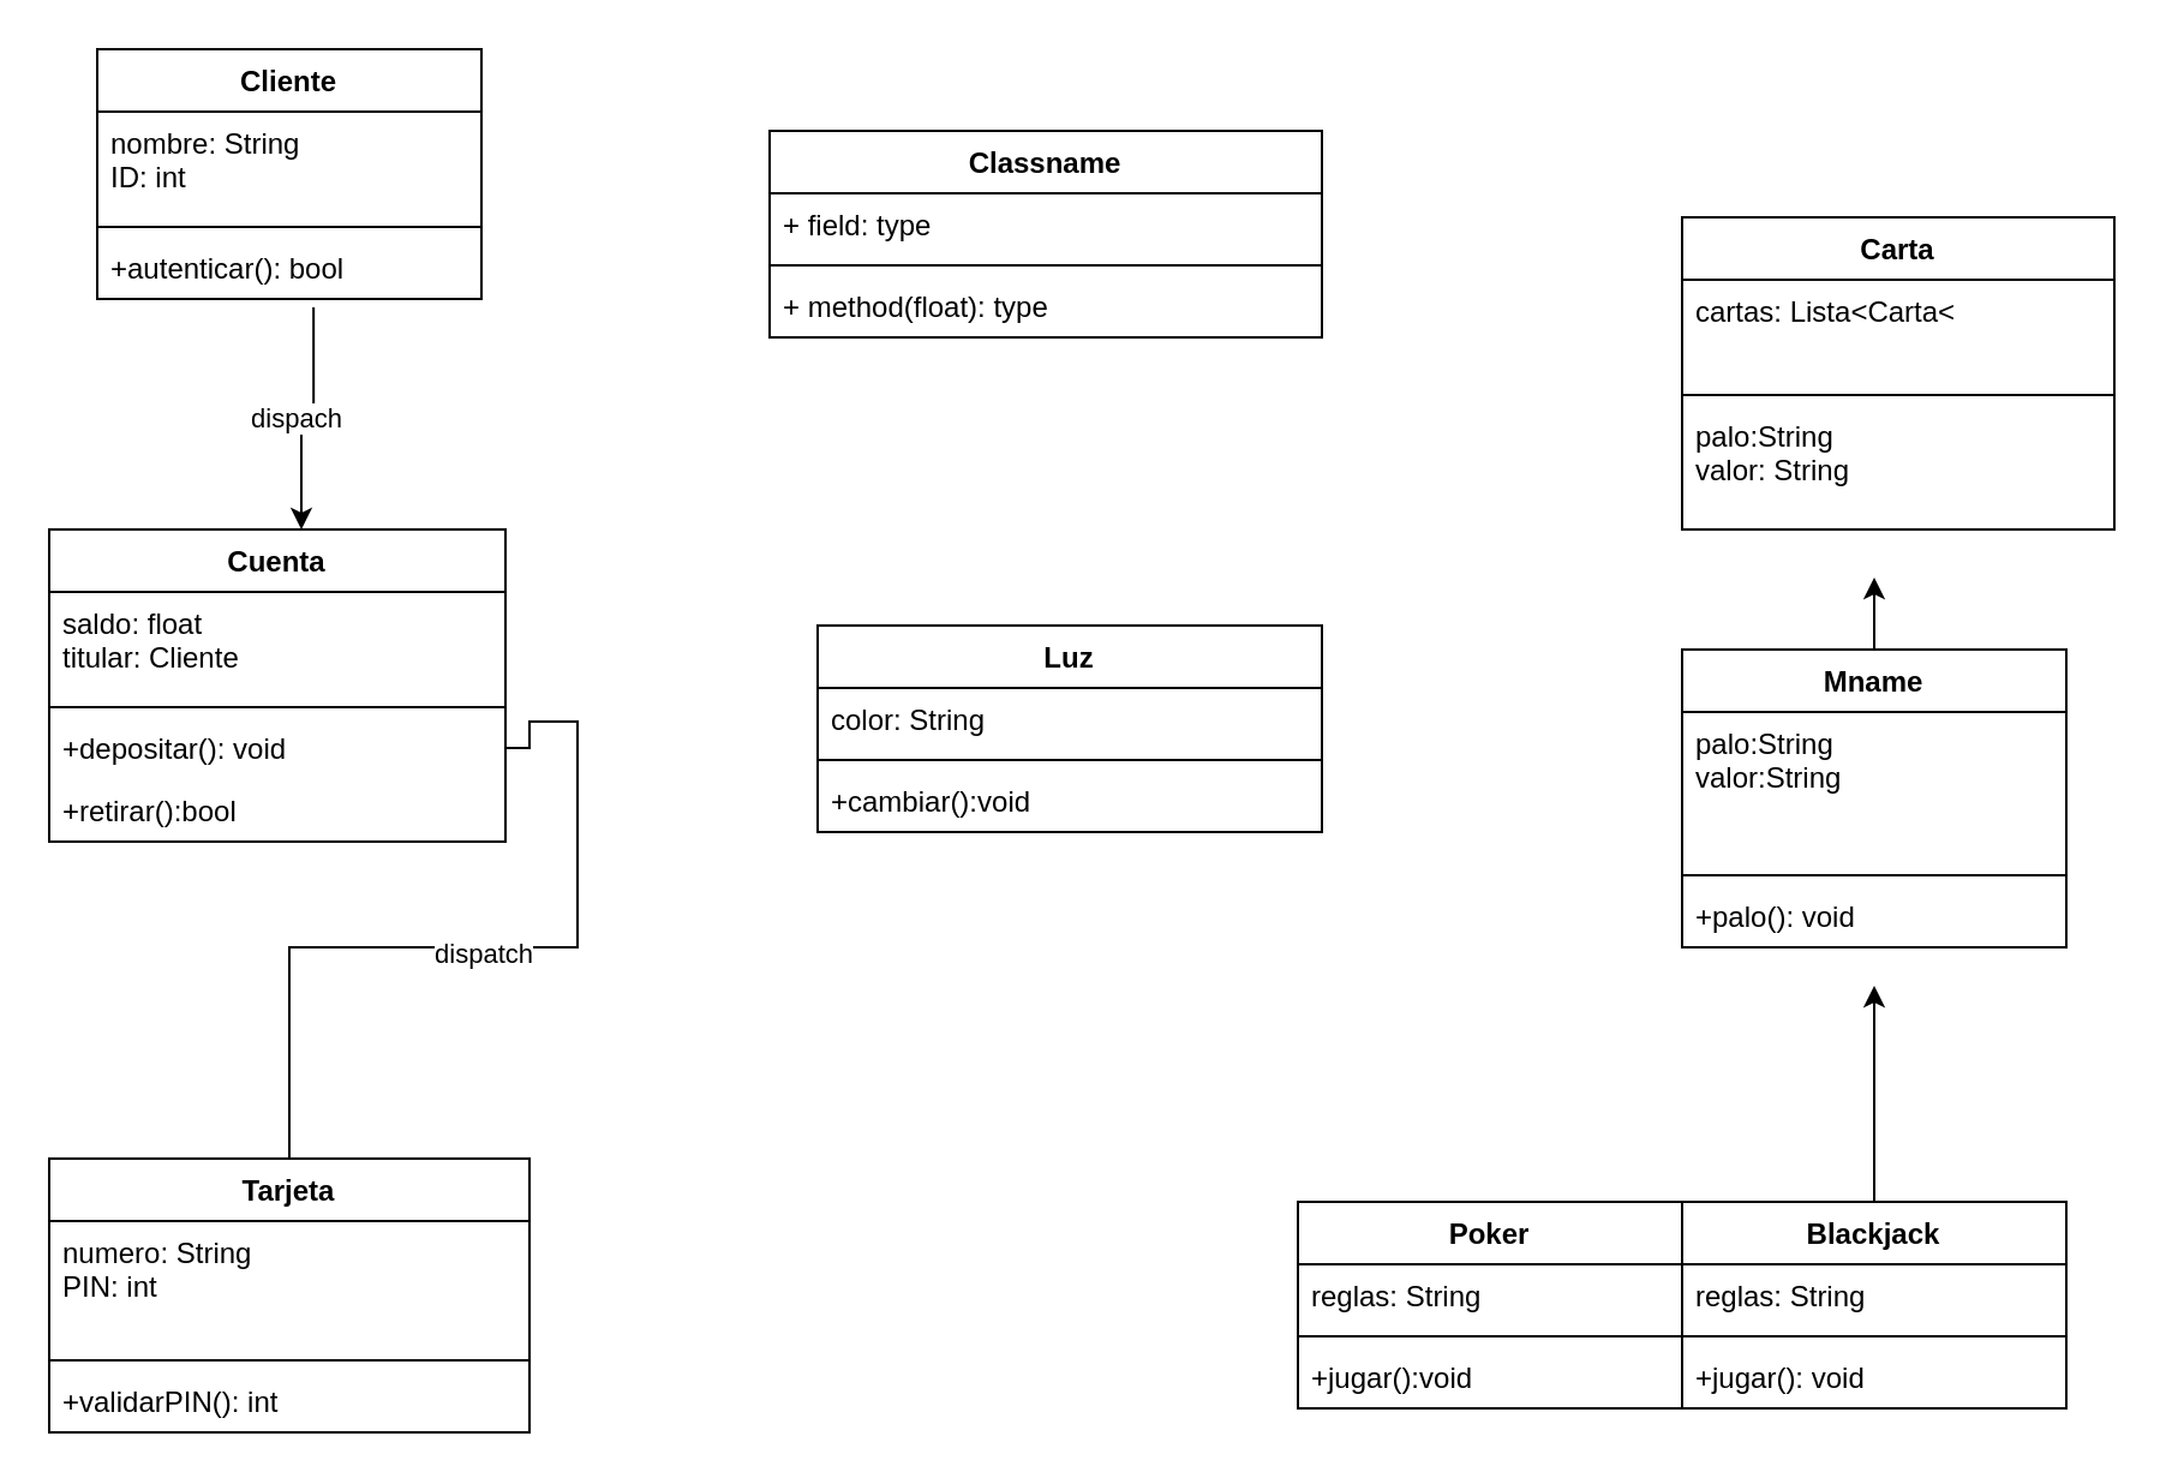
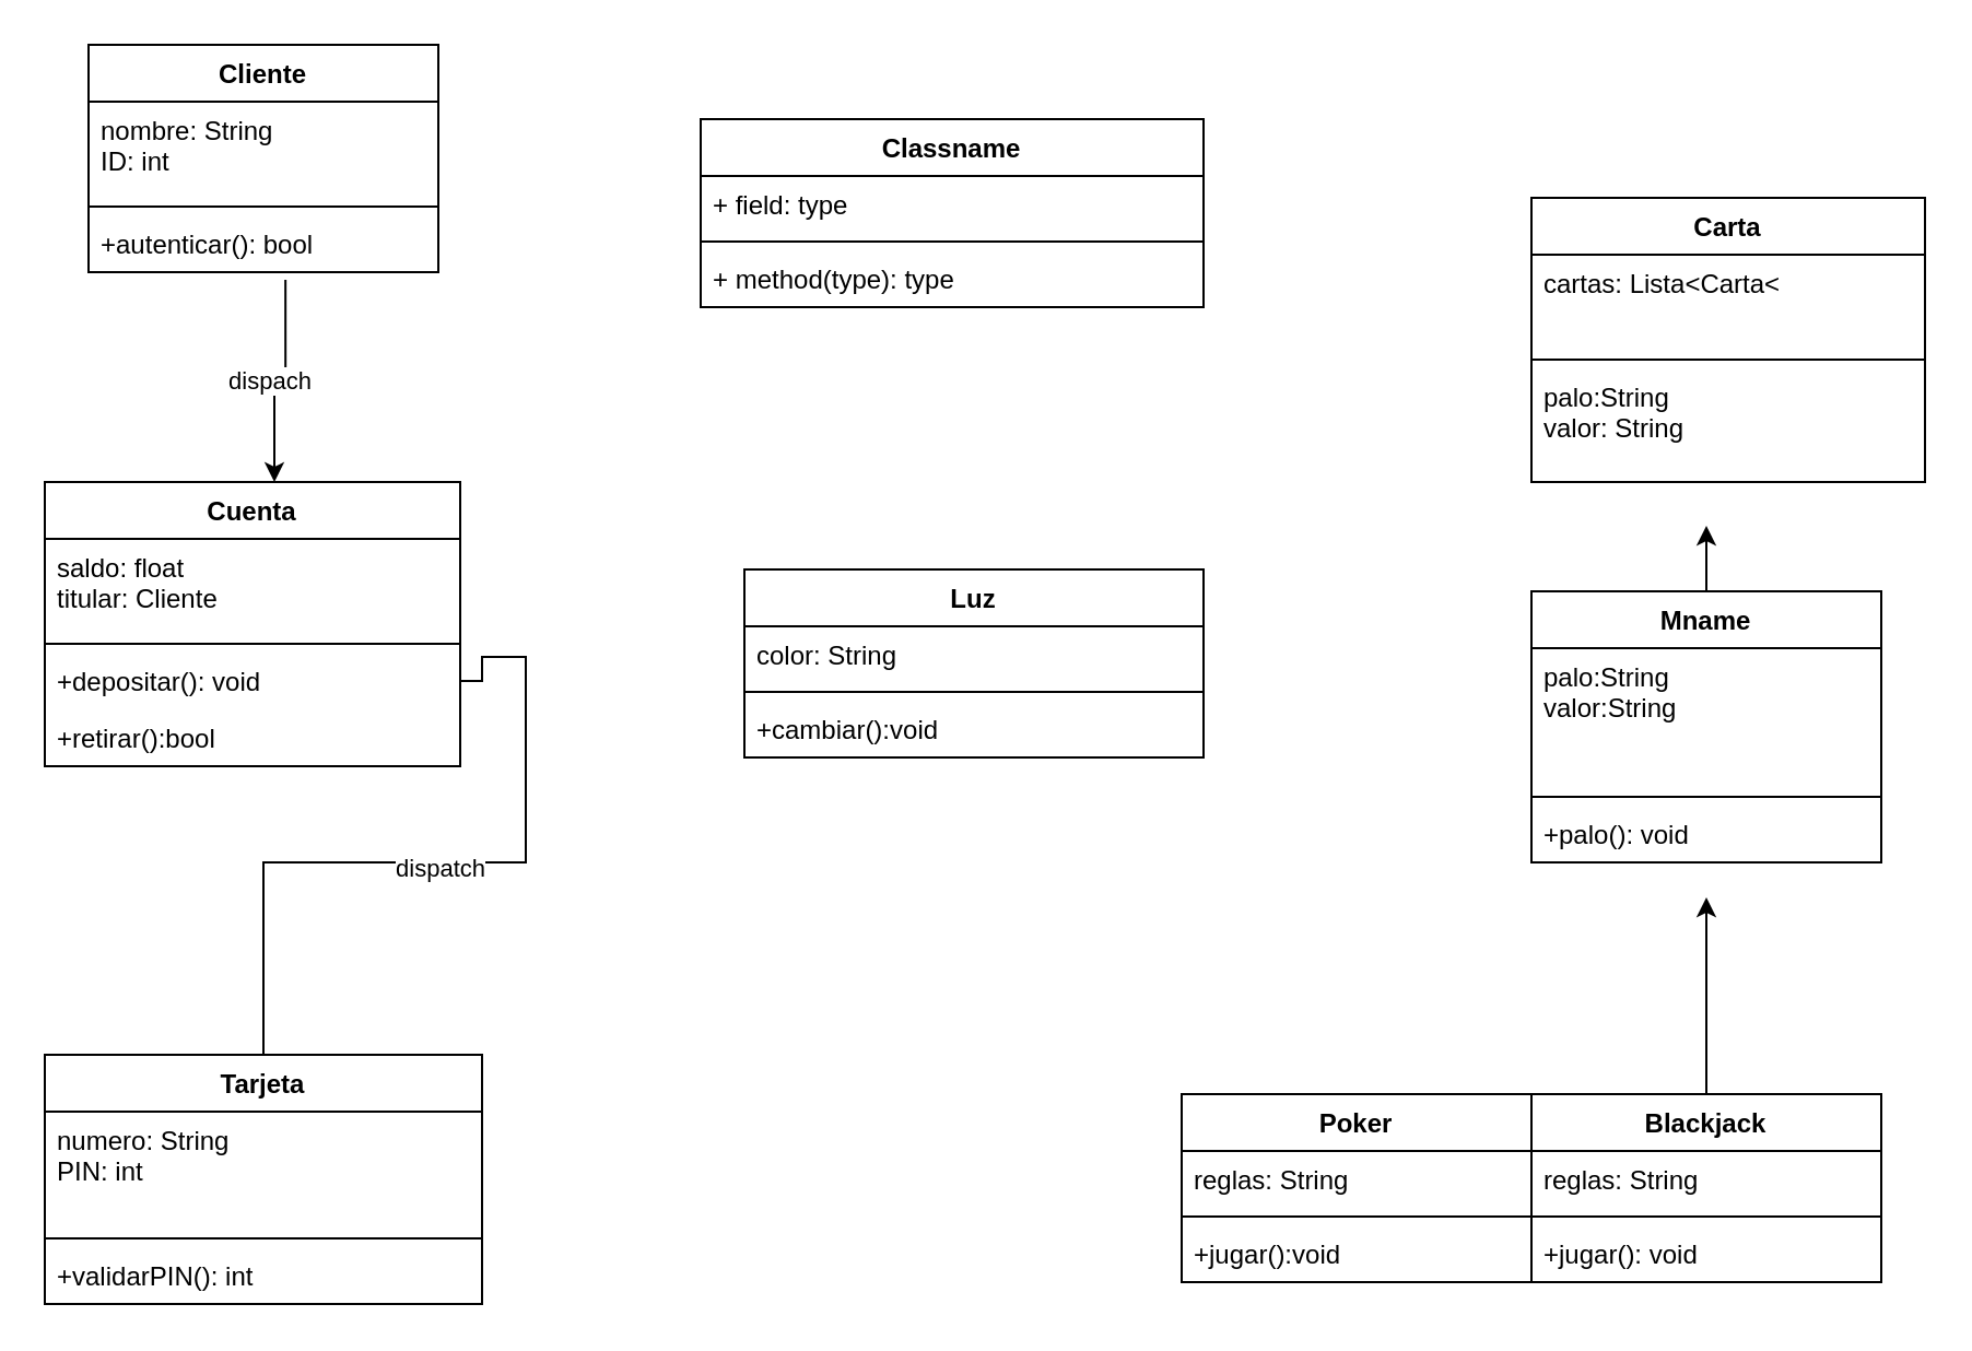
  <mxCell id="0" />
  <mxCell id="1" parent="0" />
  <mxCell id="2" value="Poker" style="swimlane;fontStyle=1;align=center;verticalAlign=top;childLayout=stackLayout;horizontal=1;startSize=26;horizontalStack=0;resizeParent=1;resizeParentMax=0;resizeLast=0;collapsible=1;marginBottom=0;whiteSpace=wrap;html=1;" vertex="1" parent="1"><mxGeometry x="540" y="500" width="160" height="86" as="geometry" /></mxCell>
  <mxCell id="3" value="reglas: String" style="text;strokeColor=none;fillColor=none;align=left;verticalAlign=top;spacingLeft=4;spacingRight=4;overflow=hidden;rotatable=0;points=[[0,0.5],[1,0.5]];portConstraint=eastwest;whiteSpace=wrap;html=1;" vertex="1" parent="2"><mxGeometry y="26" width="160" height="26" as="geometry" /></mxCell>
  <mxCell id="4" value="" style="line;strokeWidth=1;fillColor=none;align=left;verticalAlign=middle;spacingTop=-1;spacingLeft=3;spacingRight=3;rotatable=0;labelPosition=right;points=[];portConstraint=eastwest;strokeColor=inherit;" vertex="1" parent="2"><mxGeometry y="52" width="160" height="8" as="geometry" /></mxCell>
  <mxCell id="5" value="+jugar():void" style="text;strokeColor=none;fillColor=none;align=left;verticalAlign=top;spacingLeft=4;spacingRight=4;overflow=hidden;rotatable=0;points=[[0,0.5],[1,0.5]];portConstraint=eastwest;whiteSpace=wrap;html=1;" vertex="1" parent="2"><mxGeometry y="60" width="160" height="26" as="geometry" /></mxCell>
  <mxCell id="6" value="Carta" style="swimlane;fontStyle=1;align=center;verticalAlign=top;childLayout=stackLayout;horizontal=1;startSize=26;horizontalStack=0;resizeParent=1;resizeParentMax=0;resizeLast=0;collapsible=1;marginBottom=0;whiteSpace=wrap;html=1;" vertex="1" parent="1"><mxGeometry x="700" y="90" width="180" height="130" as="geometry" /></mxCell>
  <mxCell id="7" value="cartas: Lista&amp;lt;Carta&amp;lt;" style="text;strokeColor=none;fillColor=none;align=left;verticalAlign=top;spacingLeft=4;spacingRight=4;overflow=hidden;rotatable=0;points=[[0,0.5],[1,0.5]];portConstraint=eastwest;whiteSpace=wrap;html=1;" vertex="1" parent="6"><mxGeometry y="26" width="180" height="44" as="geometry" /></mxCell>
  <mxCell id="8" value="" style="line;strokeWidth=1;fillColor=none;align=left;verticalAlign=middle;spacingTop=-1;spacingLeft=3;spacingRight=3;rotatable=0;labelPosition=right;points=[];portConstraint=eastwest;strokeColor=inherit;" vertex="1" parent="6"><mxGeometry y="70" width="180" height="8" as="geometry" /></mxCell>
  <mxCell id="9" value="palo:String&lt;div&gt;valor: String&lt;/div&gt;" style="text;strokeColor=none;fillColor=none;align=left;verticalAlign=top;spacingLeft=4;spacingRight=4;overflow=hidden;rotatable=0;points=[[0,0.5],[1,0.5]];portConstraint=eastwest;whiteSpace=wrap;html=1;" vertex="1" parent="6"><mxGeometry y="78" width="180" height="52" as="geometry" /></mxCell>
  <mxCell id="10" value="Tarjeta" style="swimlane;fontStyle=1;align=center;verticalAlign=top;childLayout=stackLayout;horizontal=1;startSize=26;horizontalStack=0;resizeParent=1;resizeParentMax=0;resizeLast=0;collapsible=1;marginBottom=0;whiteSpace=wrap;html=1;" vertex="1" parent="1"><mxGeometry x="20" y="482" width="200" height="114" as="geometry" /></mxCell>
  <mxCell id="11" value="numero: String&lt;div&gt;PIN: int&lt;/div&gt;" style="text;strokeColor=none;fillColor=none;align=left;verticalAlign=top;spacingLeft=4;spacingRight=4;overflow=hidden;rotatable=0;points=[[0,0.5],[1,0.5]];portConstraint=eastwest;whiteSpace=wrap;html=1;" vertex="1" parent="10"><mxGeometry y="26" width="200" height="54" as="geometry" /></mxCell>
  <mxCell id="12" value="" style="line;strokeWidth=1;fillColor=none;align=left;verticalAlign=middle;spacingTop=-1;spacingLeft=3;spacingRight=3;rotatable=0;labelPosition=right;points=[];portConstraint=eastwest;strokeColor=inherit;" vertex="1" parent="10"><mxGeometry y="80" width="200" height="8" as="geometry" /></mxCell>
  <mxCell id="13" value="+validarPIN(): int" style="text;strokeColor=none;fillColor=none;align=left;verticalAlign=top;spacingLeft=4;spacingRight=4;overflow=hidden;rotatable=0;points=[[0,0.5],[1,0.5]];portConstraint=eastwest;whiteSpace=wrap;html=1;" vertex="1" parent="10"><mxGeometry y="88" width="200" height="26" as="geometry" /></mxCell>
  <mxCell id="14" value="Classname" style="swimlane;fontStyle=1;align=center;verticalAlign=top;childLayout=stackLayout;horizontal=1;startSize=26;horizontalStack=0;resizeParent=1;resizeParentMax=0;resizeLast=0;collapsible=1;marginBottom=0;whiteSpace=wrap;html=1;" vertex="1" parent="1"><mxGeometry x="320" y="54" width="230" height="86" as="geometry" /></mxCell>
  <mxCell id="15" value="+ field: type" style="text;strokeColor=none;fillColor=none;align=left;verticalAlign=top;spacingLeft=4;spacingRight=4;overflow=hidden;rotatable=0;points=[[0,0.5],[1,0.5]];portConstraint=eastwest;whiteSpace=wrap;html=1;" vertex="1" parent="14"><mxGeometry y="26" width="230" height="26" as="geometry" /></mxCell>
  <mxCell id="16" value="" style="line;strokeWidth=1;fillColor=none;align=left;verticalAlign=middle;spacingTop=-1;spacingLeft=3;spacingRight=3;rotatable=0;labelPosition=right;points=[];portConstraint=eastwest;strokeColor=inherit;" vertex="1" parent="14"><mxGeometry y="52" width="230" height="8" as="geometry" /></mxCell>
- <mxCell id="17" value="+ method(float): type" style="text;strokeColor=none;fillColor=none;align=left;verticalAlign=top;spacingLeft=4;spacingRight=4;overflow=hidden;rotatable=0;points=[[0,0.5],[1,0.5]];portConstraint=eastwest;whiteSpace=wrap;html=1;" vertex="1" parent="14"><mxGeometry y="60" width="230" height="26" as="geometry" /></mxCell>
+ <mxCell id="17" value="+ method(type): type" style="text;strokeColor=none;fillColor=none;align=left;verticalAlign=top;spacingLeft=4;spacingRight=4;overflow=hidden;rotatable=0;points=[[0,0.5],[1,0.5]];portConstraint=eastwest;whiteSpace=wrap;html=1;" vertex="1" parent="14"><mxGeometry y="60" width="230" height="26" as="geometry" /></mxCell>
  <mxCell id="18" style="edgeStyle=orthogonalEdgeStyle;rounded=0;orthogonalLoop=1;jettySize=auto;html=1;exitX=0.5;exitY=0;exitDx=0;exitDy=0;" edge="1" parent="1" source="19"><mxGeometry relative="1" as="geometry"><mxPoint x="780" y="410" as="targetPoint" /></mxGeometry></mxCell>
  <mxCell id="19" value="Blackjack" style="swimlane;fontStyle=1;align=center;verticalAlign=top;childLayout=stackLayout;horizontal=1;startSize=26;horizontalStack=0;resizeParent=1;resizeParentMax=0;resizeLast=0;collapsible=1;marginBottom=0;whiteSpace=wrap;html=1;" vertex="1" parent="1"><mxGeometry x="700" y="500" width="160" height="86" as="geometry" /></mxCell>
  <mxCell id="20" value="reglas: String" style="text;strokeColor=none;fillColor=none;align=left;verticalAlign=top;spacingLeft=4;spacingRight=4;overflow=hidden;rotatable=0;points=[[0,0.5],[1,0.5]];portConstraint=eastwest;whiteSpace=wrap;html=1;" vertex="1" parent="19"><mxGeometry y="26" width="160" height="26" as="geometry" /></mxCell>
  <mxCell id="21" value="" style="line;strokeWidth=1;fillColor=none;align=left;verticalAlign=middle;spacingTop=-1;spacingLeft=3;spacingRight=3;rotatable=0;labelPosition=right;points=[];portConstraint=eastwest;strokeColor=inherit;" vertex="1" parent="19"><mxGeometry y="52" width="160" height="8" as="geometry" /></mxCell>
  <mxCell id="22" value="+jugar(): void" style="text;strokeColor=none;fillColor=none;align=left;verticalAlign=top;spacingLeft=4;spacingRight=4;overflow=hidden;rotatable=0;points=[[0,0.5],[1,0.5]];portConstraint=eastwest;whiteSpace=wrap;html=1;" vertex="1" parent="19"><mxGeometry y="60" width="160" height="26" as="geometry" /></mxCell>
  <mxCell id="23" style="edgeStyle=orthogonalEdgeStyle;rounded=0;orthogonalLoop=1;jettySize=auto;html=1;exitX=0.5;exitY=0;exitDx=0;exitDy=0;" edge="1" parent="1" source="24"><mxGeometry relative="1" as="geometry"><mxPoint x="780" y="240" as="targetPoint" /></mxGeometry></mxCell>
  <mxCell id="24" value="Mname" style="swimlane;fontStyle=1;align=center;verticalAlign=top;childLayout=stackLayout;horizontal=1;startSize=26;horizontalStack=0;resizeParent=1;resizeParentMax=0;resizeLast=0;collapsible=1;marginBottom=0;whiteSpace=wrap;html=1;" vertex="1" parent="1"><mxGeometry x="700" y="270" width="160" height="124" as="geometry" /></mxCell>
  <mxCell id="25" value="palo:String&lt;div&gt;valor:String&lt;/div&gt;" style="text;strokeColor=none;fillColor=none;align=left;verticalAlign=top;spacingLeft=4;spacingRight=4;overflow=hidden;rotatable=0;points=[[0,0.5],[1,0.5]];portConstraint=eastwest;whiteSpace=wrap;html=1;" vertex="1" parent="24"><mxGeometry y="26" width="160" height="64" as="geometry" /></mxCell>
  <mxCell id="26" value="" style="line;strokeWidth=1;fillColor=none;align=left;verticalAlign=middle;spacingTop=-1;spacingLeft=3;spacingRight=3;rotatable=0;labelPosition=right;points=[];portConstraint=eastwest;strokeColor=inherit;" vertex="1" parent="24"><mxGeometry y="90" width="160" height="8" as="geometry" /></mxCell>
  <mxCell id="27" value="+palo(): void" style="text;strokeColor=none;fillColor=none;align=left;verticalAlign=top;spacingLeft=4;spacingRight=4;overflow=hidden;rotatable=0;points=[[0,0.5],[1,0.5]];portConstraint=eastwest;whiteSpace=wrap;html=1;" vertex="1" parent="24"><mxGeometry y="98" width="160" height="26" as="geometry" /></mxCell>
  <mxCell id="28" value="Cuenta" style="swimlane;fontStyle=1;align=center;verticalAlign=top;childLayout=stackLayout;horizontal=1;startSize=26;horizontalStack=0;resizeParent=1;resizeParentMax=0;resizeLast=0;collapsible=1;marginBottom=0;whiteSpace=wrap;html=1;" vertex="1" parent="1"><mxGeometry x="20" y="220" width="190" height="130" as="geometry" /></mxCell>
  <mxCell id="29" value="saldo: float&lt;div&gt;titular: Cliente&lt;/div&gt;" style="text;strokeColor=none;fillColor=none;align=left;verticalAlign=top;spacingLeft=4;spacingRight=4;overflow=hidden;rotatable=0;points=[[0,0.5],[1,0.5]];portConstraint=eastwest;whiteSpace=wrap;html=1;" vertex="1" parent="28"><mxGeometry y="26" width="190" height="44" as="geometry" /></mxCell>
  <mxCell id="30" value="" style="line;strokeWidth=1;fillColor=none;align=left;verticalAlign=middle;spacingTop=-1;spacingLeft=3;spacingRight=3;rotatable=0;labelPosition=right;points=[];portConstraint=eastwest;strokeColor=inherit;" vertex="1" parent="28"><mxGeometry y="70" width="190" height="8" as="geometry" /></mxCell>
  <mxCell id="31" value="+depositar(): void" style="text;strokeColor=none;fillColor=none;align=left;verticalAlign=top;spacingLeft=4;spacingRight=4;overflow=hidden;rotatable=0;points=[[0,0.5],[1,0.5]];portConstraint=eastwest;whiteSpace=wrap;html=1;" vertex="1" parent="28"><mxGeometry y="78" width="190" height="26" as="geometry" /></mxCell>
  <mxCell id="32" value="+retirar():bool" style="text;strokeColor=none;fillColor=none;align=left;verticalAlign=top;spacingLeft=4;spacingRight=4;overflow=hidden;rotatable=0;points=[[0,0.5],[1,0.5]];portConstraint=eastwest;whiteSpace=wrap;html=1;" vertex="1" parent="28"><mxGeometry y="104" width="190" height="26" as="geometry" /></mxCell>
  <mxCell id="33" value="Luz" style="swimlane;fontStyle=1;align=center;verticalAlign=top;childLayout=stackLayout;horizontal=1;startSize=26;horizontalStack=0;resizeParent=1;resizeParentMax=0;resizeLast=0;collapsible=1;marginBottom=0;whiteSpace=wrap;html=1;" vertex="1" parent="1"><mxGeometry x="340" y="260" width="210" height="86" as="geometry" /></mxCell>
  <mxCell id="34" value="color: String" style="text;strokeColor=none;fillColor=none;align=left;verticalAlign=top;spacingLeft=4;spacingRight=4;overflow=hidden;rotatable=0;points=[[0,0.5],[1,0.5]];portConstraint=eastwest;whiteSpace=wrap;html=1;" vertex="1" parent="33"><mxGeometry y="26" width="210" height="26" as="geometry" /></mxCell>
  <mxCell id="35" value="" style="line;strokeWidth=1;fillColor=none;align=left;verticalAlign=middle;spacingTop=-1;spacingLeft=3;spacingRight=3;rotatable=0;labelPosition=right;points=[];portConstraint=eastwest;strokeColor=inherit;" vertex="1" parent="33"><mxGeometry y="52" width="210" height="8" as="geometry" /></mxCell>
  <mxCell id="36" value="+cambiar():void" style="text;strokeColor=none;fillColor=none;align=left;verticalAlign=top;spacingLeft=4;spacingRight=4;overflow=hidden;rotatable=0;points=[[0,0.5],[1,0.5]];portConstraint=eastwest;whiteSpace=wrap;html=1;" vertex="1" parent="33"><mxGeometry y="60" width="210" height="26" as="geometry" /></mxCell>
  <mxCell id="37" style="edgeStyle=orthogonalEdgeStyle;rounded=0;orthogonalLoop=1;jettySize=auto;html=1;exitX=0.563;exitY=1.135;exitDx=0;exitDy=0;exitPerimeter=0;" edge="1" parent="1" source="44"><mxGeometry relative="1" as="geometry"><mxPoint x="210" y="127" as="sourcePoint" /><mxPoint x="125" y="220" as="targetPoint" /><Array as="points"><mxPoint x="130" y="172" /><mxPoint x="125" y="172" /></Array></mxGeometry></mxCell>
  <mxCell id="38" value="dispach" style="edgeLabel;html=1;align=center;verticalAlign=middle;resizable=0;points=[];" vertex="1" connectable="0" parent="37"><mxGeometry x="0.037" y="-3" relative="1" as="geometry"><mxPoint as="offset" /></mxGeometry></mxCell>
  <mxCell id="39" style="edgeStyle=orthogonalEdgeStyle;rounded=0;orthogonalLoop=1;jettySize=auto;html=1;exitX=1;exitY=0.5;exitDx=0;exitDy=0;entryX=0.5;entryY=0;entryDx=0;entryDy=0;endArrow=none;" edge="1" parent="1" source="31" target="10"><mxGeometry relative="1" as="geometry"><Array as="points"><mxPoint x="220" y="300" /><mxPoint x="240" y="300" /><mxPoint x="240" y="394" /><mxPoint x="120" y="394" /></Array></mxGeometry></mxCell>
  <mxCell id="40" value="dispatch" style="edgeLabel;html=1;align=center;verticalAlign=middle;resizable=0;points=[];" vertex="1" connectable="0" parent="39"><mxGeometry x="0.018" y="2" relative="1" as="geometry"><mxPoint as="offset" /></mxGeometry></mxCell>
  <mxCell id="41" value="Cliente" style="swimlane;fontStyle=1;align=center;verticalAlign=top;childLayout=stackLayout;horizontal=1;startSize=26;horizontalStack=0;resizeParent=1;resizeParentMax=0;resizeLast=0;collapsible=1;marginBottom=0;whiteSpace=wrap;html=1;" vertex="1" parent="1"><mxGeometry x="40" y="20" width="160" height="104" as="geometry" /></mxCell>
  <mxCell id="42" value="nombre: String&lt;div&gt;ID: int&lt;/div&gt;" style="text;strokeColor=none;fillColor=none;align=left;verticalAlign=top;spacingLeft=4;spacingRight=4;overflow=hidden;rotatable=0;points=[[0,0.5],[1,0.5]];portConstraint=eastwest;whiteSpace=wrap;html=1;" vertex="1" parent="41"><mxGeometry y="26" width="160" height="44" as="geometry" /></mxCell>
  <mxCell id="43" value="" style="line;strokeWidth=1;fillColor=none;align=left;verticalAlign=middle;spacingTop=-1;spacingLeft=3;spacingRight=3;rotatable=0;labelPosition=right;points=[];portConstraint=eastwest;strokeColor=inherit;" vertex="1" parent="41"><mxGeometry y="70" width="160" height="8" as="geometry" /></mxCell>
  <mxCell id="44" value="+autenticar(): bool" style="text;strokeColor=none;fillColor=none;align=left;verticalAlign=top;spacingLeft=4;spacingRight=4;overflow=hidden;rotatable=0;points=[[0,0.5],[1,0.5]];portConstraint=eastwest;whiteSpace=wrap;html=1;" vertex="1" parent="41"><mxGeometry y="78" width="160" height="26" as="geometry" /></mxCell>
